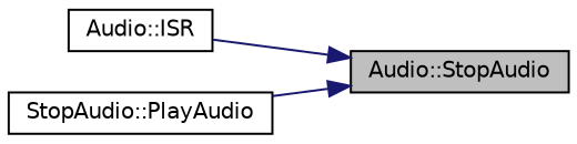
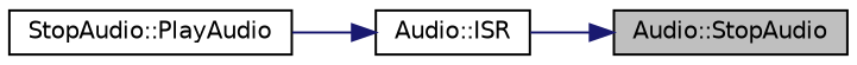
  digraph {
    rankdir=RL
    node [color=black fillcolor=white fontname=Helvetica fontsize=10 shape=record style=filled]
    edge [color=midnightblue dir=back fontname=Helvetica fontsize=10 labelfontname=Helvetica labelfontsize=10 style=solid]
    n1 [fillcolor=grey75 fontcolor=black height=0.2 label="Audio::StopAudio" width=0.4]
    n2 [height=0.2 label="Audio::ISR" width=0.4]
    n3 [height=0.2 label="StopAudio::PlayAudio" width=0.4]
    n1 -> n2
-   n1 -> n3
+   n2 -> n3
  }
